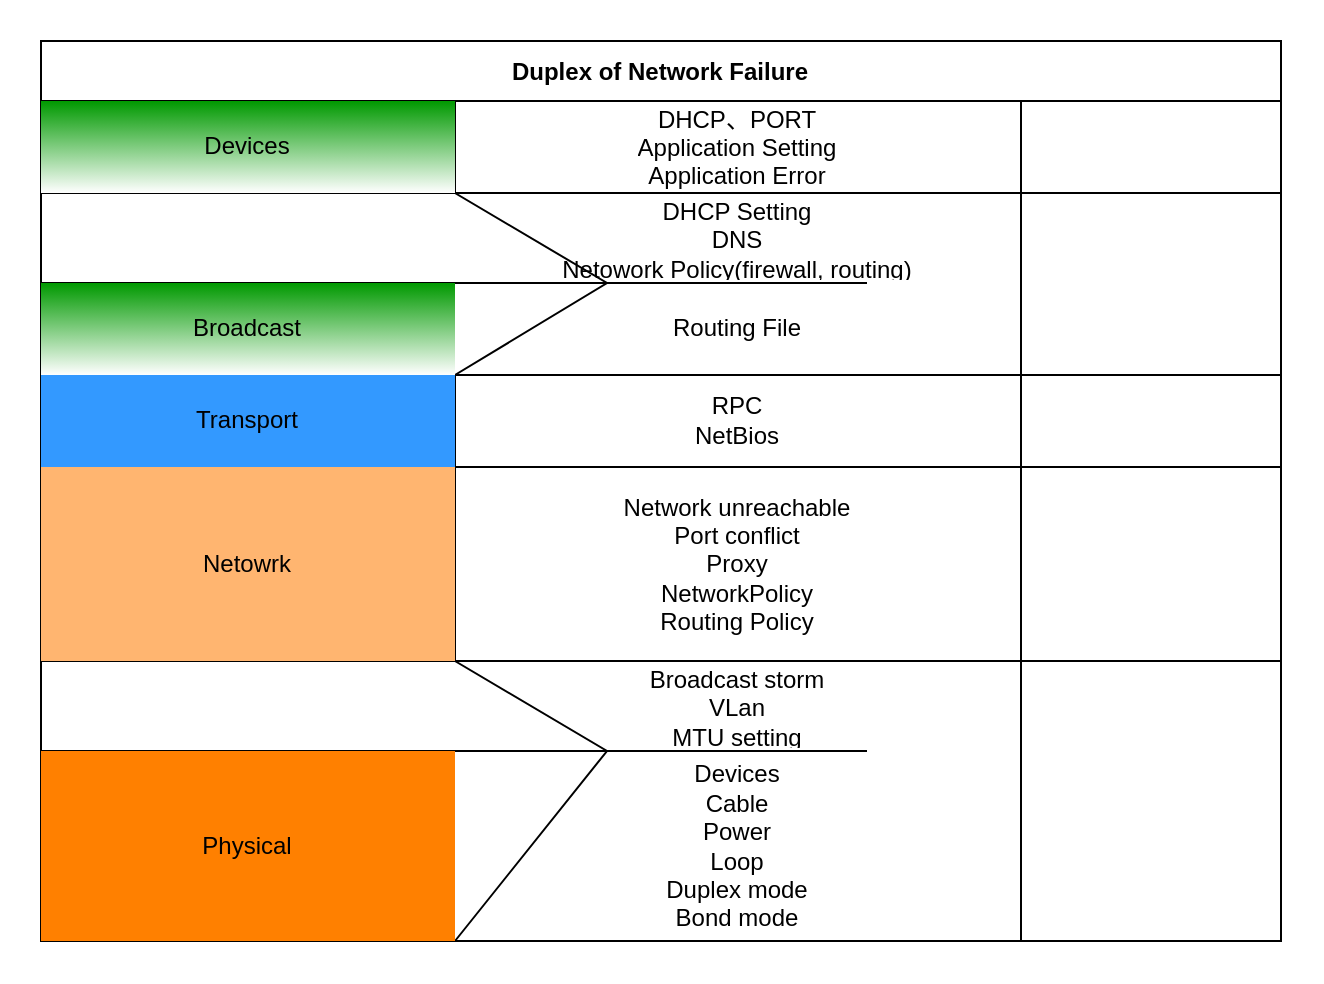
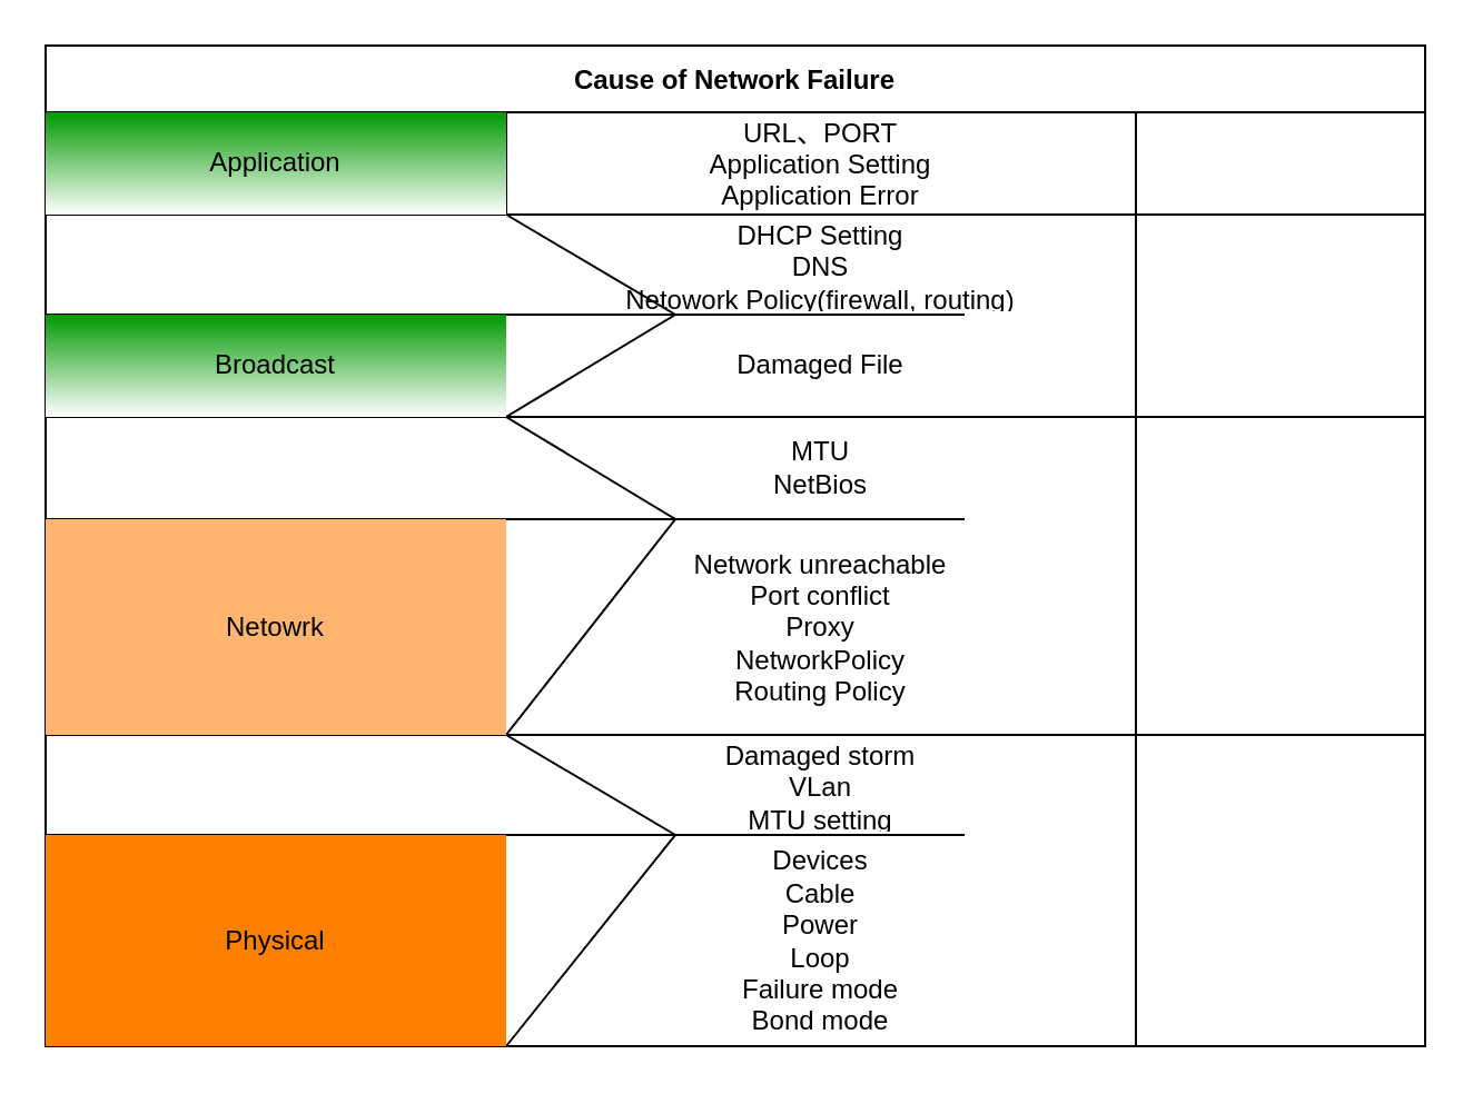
  <mxCell id="0" />
  <mxCell id="1" parent="0" />
- <mxCell id="2" value="Duplex of Network Failure" style="shape=table;startSize=30;container=1;collapsible=0;childLayout=tableLayout;fontStyle=1;align=center;" vertex="1" parent="1"><mxGeometry x="20" y="20" width="620" height="450" as="geometry" /></mxCell>
+ <mxCell id="2" value="Cause of Network Failure" style="shape=table;startSize=30;container=1;collapsible=0;childLayout=tableLayout;fontStyle=1;align=center;" vertex="1" parent="1"><mxGeometry x="20" y="20" width="620" height="450" as="geometry" /></mxCell>
  <mxCell id="3" value="" style="shape=partialRectangle;html=1;whiteSpace=wrap;collapsible=0;dropTarget=0;pointerEvents=0;fillColor=none;top=0;left=0;bottom=0;right=0;points=[[0,0.5],[1,0.5]];portConstraint=eastwest;" vertex="1" parent="2"><mxGeometry y="30" width="620" height="46" as="geometry" /></mxCell>
- <mxCell id="4" value="Devices" style="shape=partialRectangle;html=1;whiteSpace=wrap;connectable=0;top=0;left=0;bottom=0;right=0;overflow=hidden;fillColor=#009900;gradientColor=#ffffff;" vertex="1" parent="3"><mxGeometry width="207" height="46" as="geometry" /></mxCell>
- <mxCell id="5" value="DHCP、PORT &lt;br&gt;Application Setting &lt;br&gt;Application Error" style="shape=partialRectangle;html=1;whiteSpace=wrap;connectable=0;fillColor=none;top=0;left=0;bottom=0;right=0;overflow=hidden;align=center;" vertex="1" parent="3"><mxGeometry x="207" width="283" height="46" as="geometry" /></mxCell>
+ <mxCell id="4" value="Application" style="shape=partialRectangle;html=1;whiteSpace=wrap;connectable=0;top=0;left=0;bottom=0;right=0;overflow=hidden;fillColor=#009900;gradientColor=#ffffff;" vertex="1" parent="3"><mxGeometry width="207" height="46" as="geometry" /></mxCell>
+ <mxCell id="5" value="URL、PORT &lt;br&gt;Application Setting &lt;br&gt;Application Error" style="shape=partialRectangle;html=1;whiteSpace=wrap;connectable=0;fillColor=none;top=0;left=0;bottom=0;right=0;overflow=hidden;align=center;" vertex="1" parent="3"><mxGeometry x="207" width="283" height="46" as="geometry" /></mxCell>
  <mxCell id="6" value="" style="shape=partialRectangle;html=1;whiteSpace=wrap;connectable=0;fillColor=none;top=0;left=0;bottom=0;right=0;overflow=hidden;" vertex="1" parent="3"><mxGeometry x="490" width="130" height="46" as="geometry" /></mxCell>
  <mxCell id="7" value="" style="shape=partialRectangle;html=1;whiteSpace=wrap;collapsible=0;dropTarget=0;pointerEvents=0;fillColor=none;top=0;left=0;bottom=0;right=0;points=[[0,0.5],[1,0.5]];portConstraint=eastwest;" vertex="1" parent="2"><mxGeometry y="76" width="620" height="45" as="geometry" /></mxCell>
  <mxCell id="8" value="DHCP Setting&lt;br&gt;DNS&lt;br&gt;Netowork Policy(firewall, routing)" style="shape=partialRectangle;html=1;whiteSpace=wrap;connectable=0;fillColor=none;top=0;left=0;bottom=0;right=0;overflow=hidden;" vertex="1" parent="7"><mxGeometry x="207" width="283" height="45" as="geometry" /></mxCell>
  <mxCell id="9" value="" style="shape=partialRectangle;html=1;whiteSpace=wrap;connectable=0;fillColor=none;top=0;left=0;bottom=0;right=0;overflow=hidden;" vertex="1" parent="7"><mxGeometry x="490" width="130" height="45" as="geometry" /></mxCell>
  <mxCell id="10" value="" style="shape=partialRectangle;html=1;whiteSpace=wrap;collapsible=0;dropTarget=0;pointerEvents=0;fillColor=none;top=0;left=0;bottom=0;right=0;points=[[0,0.5],[1,0.5]];portConstraint=eastwest;" vertex="1" parent="2"><mxGeometry y="121" width="620" height="46" as="geometry" /></mxCell>
  <mxCell id="11" value="Broadcast" style="shape=partialRectangle;html=1;whiteSpace=wrap;connectable=0;top=0;left=0;bottom=0;right=0;overflow=hidden;fillColor=#009900;gradientColor=#ffffff;" vertex="1" parent="10"><mxGeometry width="207" height="46" as="geometry" /></mxCell>
- <mxCell id="12" value="Routing File" style="shape=partialRectangle;html=1;whiteSpace=wrap;connectable=0;fillColor=none;top=0;left=0;bottom=0;right=0;overflow=hidden;" vertex="1" parent="10"><mxGeometry x="207" width="283" height="46" as="geometry" /></mxCell>
+ <mxCell id="12" value="Damaged File" style="shape=partialRectangle;html=1;whiteSpace=wrap;connectable=0;fillColor=none;top=0;left=0;bottom=0;right=0;overflow=hidden;" vertex="1" parent="10"><mxGeometry x="207" width="283" height="46" as="geometry" /></mxCell>
  <mxCell id="13" value="" style="shape=partialRectangle;html=1;whiteSpace=wrap;connectable=0;fillColor=none;top=0;left=0;bottom=0;right=0;overflow=hidden;" vertex="1" parent="10"><mxGeometry x="490" width="130" height="46" as="geometry" /></mxCell>
  <mxCell id="14" value="" style="shape=partialRectangle;html=1;whiteSpace=wrap;collapsible=0;dropTarget=0;pointerEvents=0;fillColor=none;top=0;left=0;bottom=0;right=0;points=[[0,0.5],[1,0.5]];portConstraint=eastwest;" vertex="1" parent="2"><mxGeometry y="167" width="620" height="46" as="geometry" /></mxCell>
- <mxCell id="15" value="Transport" style="shape=partialRectangle;html=1;whiteSpace=wrap;connectable=0;top=0;left=0;bottom=0;right=0;overflow=hidden;fillColor=#3399FF;" vertex="1" parent="14"><mxGeometry width="207" height="46" as="geometry" /></mxCell>
- <mxCell id="16" value="RPC&lt;br&gt;NetBios" style="shape=partialRectangle;html=1;whiteSpace=wrap;connectable=0;fillColor=none;top=0;left=0;bottom=0;right=0;overflow=hidden;" vertex="1" parent="14"><mxGeometry x="207" width="283" height="46" as="geometry" /></mxCell>
+ <mxCell id="16" value="MTU&lt;br&gt;NetBios" style="shape=partialRectangle;html=1;whiteSpace=wrap;connectable=0;fillColor=none;top=0;left=0;bottom=0;right=0;overflow=hidden;" vertex="1" parent="14"><mxGeometry x="207" width="283" height="46" as="geometry" /></mxCell>
  <mxCell id="17" value="" style="shape=partialRectangle;html=1;whiteSpace=wrap;connectable=0;fillColor=none;top=0;left=0;bottom=0;right=0;overflow=hidden;" vertex="1" parent="14"><mxGeometry x="490" width="130" height="46" as="geometry" /></mxCell>
  <mxCell id="18" value="" style="shape=partialRectangle;html=1;whiteSpace=wrap;collapsible=0;dropTarget=0;pointerEvents=0;fillColor=none;top=0;left=0;bottom=0;right=0;points=[[0,0.5],[1,0.5]];portConstraint=eastwest;" vertex="1" parent="2"><mxGeometry y="213" width="620" height="97" as="geometry" /></mxCell>
  <mxCell id="19" value="Netowrk" style="shape=partialRectangle;html=1;whiteSpace=wrap;connectable=0;top=0;left=0;bottom=0;right=0;overflow=hidden;fillColor=#FFB570;" vertex="1" parent="18"><mxGeometry width="207" height="97" as="geometry" /></mxCell>
  <mxCell id="20" value="Network unreachable&lt;br&gt;Port conflict&lt;br&gt;Proxy&lt;br&gt;NetworkPolicy&lt;br&gt;Routing Policy" style="shape=partialRectangle;html=1;whiteSpace=wrap;connectable=0;fillColor=none;top=0;left=0;bottom=0;right=0;overflow=hidden;" vertex="1" parent="18"><mxGeometry x="207" width="283" height="97" as="geometry" /></mxCell>
  <mxCell id="21" value="" style="shape=partialRectangle;html=1;whiteSpace=wrap;connectable=0;fillColor=none;top=0;left=0;bottom=0;right=0;overflow=hidden;" vertex="1" parent="18"><mxGeometry x="490" width="130" height="97" as="geometry" /></mxCell>
  <mxCell id="22" value="" style="shape=partialRectangle;html=1;whiteSpace=wrap;collapsible=0;dropTarget=0;pointerEvents=0;fillColor=none;top=0;left=0;bottom=0;right=0;points=[[0,0.5],[1,0.5]];portConstraint=eastwest;" vertex="1" parent="2"><mxGeometry y="310" width="620" height="45" as="geometry" /></mxCell>
- <mxCell id="23" value="Broadcast storm&lt;br&gt;VLan&lt;br&gt;MTU setting" style="shape=partialRectangle;html=1;whiteSpace=wrap;connectable=0;fillColor=none;top=0;left=0;bottom=0;right=0;overflow=hidden;align=center;" vertex="1" parent="22"><mxGeometry x="207" width="283" height="45" as="geometry" /></mxCell>
+ <mxCell id="23" value="Damaged storm&lt;br&gt;VLan&lt;br&gt;MTU setting" style="shape=partialRectangle;html=1;whiteSpace=wrap;connectable=0;fillColor=none;top=0;left=0;bottom=0;right=0;overflow=hidden;align=center;" vertex="1" parent="22"><mxGeometry x="207" width="283" height="45" as="geometry" /></mxCell>
  <mxCell id="24" value="" style="shape=partialRectangle;html=1;whiteSpace=wrap;connectable=0;fillColor=none;top=0;left=0;bottom=0;right=0;overflow=hidden;" vertex="1" parent="22"><mxGeometry x="490" width="130" height="45" as="geometry" /></mxCell>
  <mxCell id="25" value="" style="shape=partialRectangle;html=1;whiteSpace=wrap;collapsible=0;dropTarget=0;pointerEvents=0;fillColor=none;top=0;left=0;bottom=0;right=0;points=[[0,0.5],[1,0.5]];portConstraint=eastwest;" vertex="1" parent="2"><mxGeometry y="355" width="620" height="95" as="geometry" /></mxCell>
  <mxCell id="26" value="Physical" style="shape=partialRectangle;html=1;whiteSpace=wrap;connectable=0;top=0;left=0;bottom=0;right=0;overflow=hidden;fillColor=#FF8000;" vertex="1" parent="25"><mxGeometry width="207" height="95" as="geometry" /></mxCell>
- <mxCell id="27" value="Devices&lt;br&gt;Cable&lt;br&gt;Power&lt;br&gt;Loop&lt;br&gt;Duplex mode&lt;br&gt;Bond mode" style="shape=partialRectangle;html=1;whiteSpace=wrap;connectable=0;fillColor=none;top=0;left=0;bottom=0;right=0;overflow=hidden;" vertex="1" parent="25"><mxGeometry x="207" width="283" height="95" as="geometry" /></mxCell>
+ <mxCell id="27" value="Devices&lt;br&gt;Cable&lt;br&gt;Power&lt;br&gt;Loop&lt;br&gt;Failure mode&lt;br&gt;Bond mode" style="shape=partialRectangle;html=1;whiteSpace=wrap;connectable=0;fillColor=none;top=0;left=0;bottom=0;right=0;overflow=hidden;" vertex="1" parent="25"><mxGeometry x="207" width="283" height="95" as="geometry" /></mxCell>
  <mxCell id="28" value="" style="shape=partialRectangle;html=1;whiteSpace=wrap;connectable=0;fillColor=none;top=0;left=0;bottom=0;right=0;overflow=hidden;" vertex="1" parent="25"><mxGeometry x="490" width="130" height="95" as="geometry" /></mxCell>
